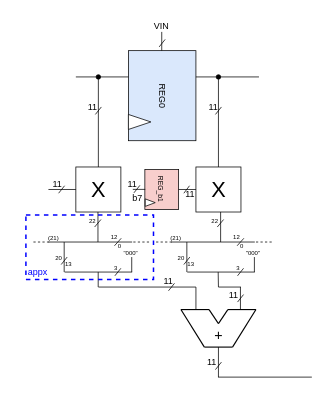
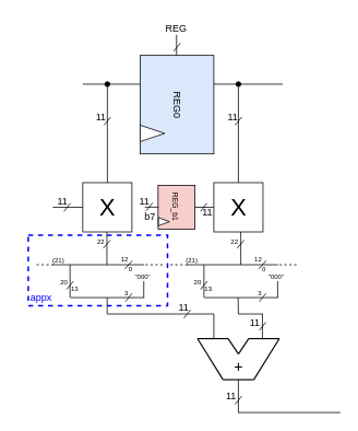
  <mxCell id="0" />
  <mxCell id="1" parent="0" />
  <mxCell id="2" value="11" style="text;html=1;whiteSpace=wrap;strokeColor=none;fillColor=none;align=center;verticalAlign=middle;rounded=0;" vertex="1" parent="1"><mxGeometry x="146.33" y="229.5" width="60" height="30" as="geometry" /></mxCell>
  <mxCell id="3" value="REG0" style="rounded=0;whiteSpace=wrap;html=1;rotation=90;fillColor=#dae8fc;" parent="1" vertex="1"><mxGeometry x="155.545" y="82.005" width="120" height="90" as="geometry" /></mxCell>
  <mxCell id="4" value="" style="triangle;whiteSpace=wrap;html=1;" parent="1" vertex="1"><mxGeometry x="170.545" y="152.005" width="30" height="20" as="geometry" /></mxCell>
  <mxCell id="5" value="" style="endArrow=none;html=1;rounded=0;" parent="1" edge="1"><mxGeometry width="50" height="50" relative="1" as="geometry"><mxPoint x="100.545" y="102.005" as="sourcePoint" /><mxPoint x="170.545" y="102.005" as="targetPoint" /></mxGeometry></mxCell>
  <mxCell id="6" value="" style="endArrow=none;html=1;rounded=0;" parent="1" edge="1"><mxGeometry width="50" height="50" relative="1" as="geometry"><mxPoint x="260.545" y="102.005" as="sourcePoint" /><mxPoint x="344.545" y="102.005" as="targetPoint" /></mxGeometry></mxCell>
  <mxCell id="7" value="" style="endArrow=oval;html=1;rounded=0;startArrow=none;startFill=0;endFill=1;" parent="1" edge="1"><mxGeometry width="50" height="50" relative="1" as="geometry"><mxPoint x="130.545" y="222.005" as="sourcePoint" /><mxPoint x="130.545" y="102.005" as="targetPoint" /></mxGeometry></mxCell>
  <mxCell id="8" value="&lt;div style=&quot;line-height: 230%;&quot;&gt;&lt;font style=&quot;font-size: 29px; line-height: 140%;&quot;&gt;X&lt;/font&gt;&lt;/div&gt;" style="whiteSpace=wrap;html=1;aspect=fixed;" parent="1" vertex="1"><mxGeometry x="100.545" y="222.005" width="60" height="60" as="geometry" /></mxCell>
  <mxCell id="9" value="" style="endArrow=none;html=1;rounded=0;" parent="1" edge="1"><mxGeometry width="50" height="50" relative="1" as="geometry"><mxPoint x="130" y="322" as="sourcePoint" /><mxPoint x="130" y="282.005" as="targetPoint" /></mxGeometry></mxCell>
  <mxCell id="10" value="" style="endArrow=oval;html=1;rounded=0;startArrow=none;startFill=0;endFill=1;" parent="1" edge="1"><mxGeometry width="50" height="50" relative="1" as="geometry"><mxPoint x="290.545" y="222.005" as="sourcePoint" /><mxPoint x="290.545" y="102.005" as="targetPoint" /></mxGeometry></mxCell>
  <mxCell id="11" value="&lt;div style=&quot;line-height: 230%;&quot;&gt;&lt;font style=&quot;font-size: 29px; line-height: 140%;&quot;&gt;X&lt;/font&gt;&lt;/div&gt;" style="whiteSpace=wrap;html=1;aspect=fixed;" parent="1" vertex="1"><mxGeometry x="260.545" y="222.005" width="60" height="60" as="geometry" /></mxCell>
  <mxCell id="12" value="" style="endArrow=none;html=1;rounded=0;strokeWidth=1.5;" parent="1" edge="1"><mxGeometry width="50" height="50" relative="1" as="geometry"><mxPoint x="240.545" y="412.005" as="sourcePoint" /><mxPoint x="278.045" y="412.005" as="targetPoint" /></mxGeometry></mxCell>
  <mxCell id="13" value="" style="endArrow=none;html=1;rounded=0;strokeWidth=1.5;" parent="1" edge="1"><mxGeometry width="50" height="50" relative="1" as="geometry"><mxPoint x="303.045" y="412.005" as="sourcePoint" /><mxPoint x="340.545" y="412.005" as="targetPoint" /></mxGeometry></mxCell>
  <mxCell id="14" value="" style="endArrow=none;html=1;rounded=0;strokeWidth=1.5;" parent="1" edge="1"><mxGeometry width="50" height="50" relative="1" as="geometry"><mxPoint x="271.795" y="462.005" as="sourcePoint" /><mxPoint x="309.295" y="462.005" as="targetPoint" /></mxGeometry></mxCell>
  <mxCell id="15" value="" style="endArrow=none;html=1;rounded=0;strokeWidth=1.5;" parent="1" edge="1"><mxGeometry width="50" height="50" relative="1" as="geometry"><mxPoint x="309.295" y="462.005" as="sourcePoint" /><mxPoint x="340.545" y="412.005" as="targetPoint" /></mxGeometry></mxCell>
  <mxCell id="16" value="" style="endArrow=none;html=1;rounded=0;strokeWidth=1.5;" parent="1" edge="1"><mxGeometry width="50" height="50" relative="1" as="geometry"><mxPoint x="240.545" y="412.005" as="sourcePoint" /><mxPoint x="271.795" y="462.005" as="targetPoint" /></mxGeometry></mxCell>
  <mxCell id="17" value="" style="endArrow=none;html=1;rounded=0;strokeWidth=1.5;" parent="1" edge="1"><mxGeometry width="50" height="50" relative="1" as="geometry"><mxPoint x="278.045" y="412.005" as="sourcePoint" /><mxPoint x="290.545" y="430.755" as="targetPoint" /></mxGeometry></mxCell>
  <mxCell id="18" value="" style="endArrow=none;html=1;rounded=0;strokeWidth=1.5;" parent="1" edge="1"><mxGeometry width="50" height="50" relative="1" as="geometry"><mxPoint x="303.045" y="412.005" as="sourcePoint" /><mxPoint x="290.545" y="430.755" as="targetPoint" /></mxGeometry></mxCell>
  <mxCell id="19" value="" style="endArrow=none;html=1;rounded=0;entryX=0.5;entryY=1;entryDx=0;entryDy=0;" parent="1" edge="1"><mxGeometry width="50" height="50" relative="1" as="geometry"><mxPoint x="130.305" y="382.005" as="sourcePoint" /><mxPoint x="130.305" y="362.005" as="targetPoint" /></mxGeometry></mxCell>
  <mxCell id="20" value="" style="endArrow=none;html=1;rounded=0;" parent="1" edge="1"><mxGeometry width="50" height="50" relative="1" as="geometry"><mxPoint x="130.545" y="382.005" as="sourcePoint" /><mxPoint x="260.545" y="382.005" as="targetPoint" /></mxGeometry></mxCell>
  <mxCell id="21" value="" style="endArrow=none;html=1;rounded=0;" parent="1" edge="1"><mxGeometry width="50" height="50" relative="1" as="geometry"><mxPoint x="260.545" y="412.005" as="sourcePoint" /><mxPoint x="260.545" y="382.005" as="targetPoint" /></mxGeometry></mxCell>
  <mxCell id="22" value="" style="endArrow=none;html=1;rounded=0;" parent="1" edge="1"><mxGeometry width="50" height="50" relative="1" as="geometry"><mxPoint x="290.545" y="502.005" as="sourcePoint" /><mxPoint x="290.545" y="462.005" as="targetPoint" /></mxGeometry></mxCell>
  <mxCell id="23" value="" style="endArrow=none;html=1;rounded=0;" parent="1" edge="1"><mxGeometry width="50" height="50" relative="1" as="geometry"><mxPoint x="290.545" y="382.005" as="sourcePoint" /><mxPoint x="290.205" y="362.005" as="targetPoint" /></mxGeometry></mxCell>
  <mxCell id="24" value="" style="endArrow=none;html=1;rounded=0;" parent="1" edge="1"><mxGeometry width="50" height="50" relative="1" as="geometry"><mxPoint x="319.855" y="412.005" as="sourcePoint" /><mxPoint x="319.855" y="382.005" as="targetPoint" /></mxGeometry></mxCell>
  <mxCell id="25" value="" style="endArrow=none;html=1;rounded=0;" parent="1" edge="1"><mxGeometry width="50" height="50" relative="1" as="geometry"><mxPoint x="290.545" y="382.005" as="sourcePoint" /><mxPoint x="320.545" y="382.005" as="targetPoint" /></mxGeometry></mxCell>
  <mxCell id="26" value="" style="endArrow=none;html=1;rounded=0;" parent="1" edge="1"><mxGeometry width="50" height="50" relative="1" as="geometry"><mxPoint x="290" y="502" as="sourcePoint" /><mxPoint x="415" y="502" as="targetPoint" /></mxGeometry></mxCell>
  <mxCell id="27" value="" style="endArrow=none;html=1;rounded=0;startArrow=none;startFill=0;endFill=0;" parent="1" edge="1"><mxGeometry width="50" height="50" relative="1" as="geometry"><mxPoint x="215" y="67" as="sourcePoint" /><mxPoint x="215" y="42" as="targetPoint" /></mxGeometry></mxCell>
  <mxCell id="28" value="" style="endArrow=none;html=1;rounded=0;" parent="1" edge="1"><mxGeometry width="50" height="50" relative="1" as="geometry"><mxPoint x="64" y="322" as="sourcePoint" /><mxPoint x="175.55" y="322" as="targetPoint" /></mxGeometry></mxCell>
  <mxCell id="29" value="" style="endArrow=none;html=1;rounded=0;" parent="1" edge="1"><mxGeometry width="50" height="50" relative="1" as="geometry"><mxPoint x="85.55" y="362" as="sourcePoint" /><mxPoint x="175.55" y="362" as="targetPoint" /></mxGeometry></mxCell>
  <mxCell id="30" value="" style="endArrow=none;html=1;rounded=0;" parent="1" edge="1"><mxGeometry width="50" height="50" relative="1" as="geometry"><mxPoint x="175" y="362" as="sourcePoint" /><mxPoint x="175" y="342" as="targetPoint" /></mxGeometry></mxCell>
  <mxCell id="31" value="" style="endArrow=none;html=1;rounded=0;" parent="1" edge="1"><mxGeometry width="50" height="50" relative="1" as="geometry"><mxPoint x="85" y="362" as="sourcePoint" /><mxPoint x="85" y="322" as="targetPoint" /></mxGeometry></mxCell>
  <mxCell id="32" value="" style="endArrow=none;html=1;rounded=0;dashed=1;" parent="1" edge="1"><mxGeometry width="50" height="50" relative="1" as="geometry"><mxPoint x="177.1" y="322" as="sourcePoint" /><mxPoint x="200.55" y="322" as="targetPoint" /></mxGeometry></mxCell>
  <mxCell id="33" value="" style="endArrow=none;html=1;rounded=0;" parent="1" edge="1"><mxGeometry width="50" height="50" relative="1" as="geometry"><mxPoint x="125.55" y="302" as="sourcePoint" /><mxPoint x="134" y="292" as="targetPoint" /></mxGeometry></mxCell>
  <mxCell id="34" value="" style="endArrow=none;html=1;rounded=0;" parent="1" edge="1"><mxGeometry width="50" height="50" relative="1" as="geometry"><mxPoint x="81" y="352" as="sourcePoint" /><mxPoint x="89" y="342" as="targetPoint" /></mxGeometry></mxCell>
  <mxCell id="35" value="" style="endArrow=none;html=1;rounded=0;" parent="1" edge="1"><mxGeometry width="50" height="50" relative="1" as="geometry"><mxPoint x="152.55" y="367" as="sourcePoint" /><mxPoint x="160.55" y="357" as="targetPoint" /></mxGeometry></mxCell>
  <mxCell id="36" value="" style="endArrow=none;html=1;rounded=0;" parent="1" edge="1"><mxGeometry width="50" height="50" relative="1" as="geometry"><mxPoint x="224" y="387" as="sourcePoint" /><mxPoint x="232" y="377" as="targetPoint" /></mxGeometry></mxCell>
  <mxCell id="37" value="" style="endArrow=none;html=1;rounded=0;" parent="1" edge="1"><mxGeometry width="50" height="50" relative="1" as="geometry"><mxPoint x="316" y="402" as="sourcePoint" /><mxPoint x="324" y="392" as="targetPoint" /></mxGeometry></mxCell>
  <mxCell id="38" value="" style="endArrow=none;html=1;rounded=0;" parent="1" edge="1"><mxGeometry width="50" height="50" relative="1" as="geometry"><mxPoint x="286.55" y="492" as="sourcePoint" /><mxPoint x="294.55" y="482" as="targetPoint" /></mxGeometry></mxCell>
  <mxCell id="39" value="" style="endArrow=none;html=1;rounded=0;" parent="1" edge="1"><mxGeometry width="50" height="50" relative="1" as="geometry"><mxPoint x="126.55" y="152" as="sourcePoint" /><mxPoint x="134.55" y="142" as="targetPoint" /></mxGeometry></mxCell>
  <mxCell id="40" value="" style="endArrow=none;html=1;rounded=0;" parent="1" edge="1"><mxGeometry width="50" height="50" relative="1" as="geometry"><mxPoint x="286.55" y="152" as="sourcePoint" /><mxPoint x="294.55" y="142" as="targetPoint" /></mxGeometry></mxCell>
  <mxCell id="41" value="" style="endArrow=none;html=1;rounded=0;" parent="1" edge="1"><mxGeometry width="50" height="50" relative="1" as="geometry"><mxPoint x="211.55" y="62" as="sourcePoint" /><mxPoint x="219.55" y="52" as="targetPoint" /></mxGeometry></mxCell>
  <mxCell id="42" value="" style="endArrow=none;html=1;rounded=0;" parent="1" edge="1"><mxGeometry width="50" height="50" relative="1" as="geometry"><mxPoint x="64" y="252" as="sourcePoint" /><mxPoint x="100.55" y="252" as="targetPoint" /></mxGeometry></mxCell>
  <mxCell id="43" value="" style="endArrow=none;html=1;rounded=0;" parent="1" edge="1"><mxGeometry width="50" height="50" relative="1" as="geometry"><mxPoint x="77.55" y="257" as="sourcePoint" /><mxPoint x="85.55" y="247" as="targetPoint" /></mxGeometry></mxCell>
  <mxCell id="44" value="" style="endArrow=none;html=1;rounded=0;" parent="1" edge="1"><mxGeometry width="50" height="50" relative="1" as="geometry"><mxPoint x="234" y="252" as="sourcePoint" /><mxPoint x="260.55" y="252" as="targetPoint" /></mxGeometry></mxCell>
  <mxCell id="45" value="" style="endArrow=none;html=1;rounded=0;" parent="1" edge="1"><mxGeometry width="50" height="50" relative="1" as="geometry"><mxPoint x="244.45" y="257" as="sourcePoint" /><mxPoint x="252" y="247" as="targetPoint" /></mxGeometry></mxCell>
- <mxCell id="46" value="VIN" style="text;html=1;whiteSpace=wrap;strokeColor=none;fillColor=none;align=center;verticalAlign=middle;rounded=0;" vertex="1" parent="1"><mxGeometry x="185" y="20" width="60" height="30" as="geometry" /></mxCell>
+ <mxCell id="46" value="REG" style="text;html=1;whiteSpace=wrap;strokeColor=none;fillColor=none;align=center;verticalAlign=middle;rounded=0;" vertex="1" parent="1"><mxGeometry x="185" y="20" width="60" height="30" as="geometry" /></mxCell>
  <mxCell id="47" value="11" style="text;html=1;whiteSpace=wrap;strokeColor=none;fillColor=none;align=center;verticalAlign=middle;rounded=0;" vertex="1" parent="1"><mxGeometry x="93" y="127" width="60" height="30" as="geometry" /></mxCell>
  <mxCell id="48" value="11" style="text;html=1;whiteSpace=wrap;strokeColor=none;fillColor=none;align=center;verticalAlign=middle;rounded=0;" vertex="1" parent="1"><mxGeometry x="254" y="127" width="60" height="30" as="geometry" /></mxCell>
  <mxCell id="49" value="11" style="text;html=1;whiteSpace=wrap;strokeColor=none;fillColor=none;align=center;verticalAlign=middle;rounded=0;" vertex="1" parent="1"><mxGeometry x="46" y="230" width="60" height="30" as="geometry" /></mxCell>
  <mxCell id="50" value="" style="endArrow=none;html=1;rounded=0;dashed=1;" edge="1" parent="1"><mxGeometry width="50" height="50" relative="1" as="geometry"><mxPoint x="44" y="322" as="sourcePoint" /><mxPoint x="67.45" y="322" as="targetPoint" /></mxGeometry></mxCell>
  <mxCell id="51" value="" style="endArrow=none;html=1;rounded=0;" edge="1" parent="1"><mxGeometry width="50" height="50" relative="1" as="geometry"><mxPoint x="152" y="327" as="sourcePoint" /><mxPoint x="161" y="317" as="targetPoint" /></mxGeometry></mxCell>
  <mxCell id="52" value="(21)" style="text;html=1;whiteSpace=wrap;strokeColor=none;fillColor=none;align=center;verticalAlign=middle;rounded=0;fontSize=8;" vertex="1" parent="1"><mxGeometry x="40.55" y="302" width="60" height="30" as="geometry" /></mxCell>
  <mxCell id="53" value="12" style="text;html=1;whiteSpace=wrap;strokeColor=none;fillColor=none;align=center;verticalAlign=middle;rounded=0;fontSize=8;" vertex="1" parent="1"><mxGeometry x="122" y="301" width="60" height="30" as="geometry" /></mxCell>
  <mxCell id="54" value="0" style="text;html=1;whiteSpace=wrap;strokeColor=none;fillColor=none;align=center;verticalAlign=middle;rounded=0;fontSize=8;" vertex="1" parent="1"><mxGeometry x="129" y="313" width="60" height="30" as="geometry" /></mxCell>
  <mxCell id="55" value="20" style="text;html=1;whiteSpace=wrap;strokeColor=none;fillColor=none;align=center;verticalAlign=middle;rounded=0;fontSize=8;" vertex="1" parent="1"><mxGeometry x="48" y="329" width="60" height="30" as="geometry" /></mxCell>
  <mxCell id="56" value="13" style="text;html=1;whiteSpace=wrap;strokeColor=none;fillColor=none;align=center;verticalAlign=middle;rounded=0;fontSize=8;" vertex="1" parent="1"><mxGeometry x="61" y="336" width="60" height="30" as="geometry" /></mxCell>
  <mxCell id="57" value="3" style="text;html=1;whiteSpace=wrap;strokeColor=none;fillColor=none;align=center;verticalAlign=middle;rounded=0;fontSize=8;" vertex="1" parent="1"><mxGeometry x="124" y="342" width="60" height="30" as="geometry" /></mxCell>
  <mxCell id="58" value="&quot;000&quot;" style="text;html=1;whiteSpace=wrap;strokeColor=none;fillColor=none;align=center;verticalAlign=middle;rounded=0;fontSize=8;" vertex="1" parent="1"><mxGeometry x="144" y="322" width="60" height="30" as="geometry" /></mxCell>
  <mxCell id="59" value="22" style="text;html=1;whiteSpace=wrap;strokeColor=none;fillColor=none;align=center;verticalAlign=middle;rounded=0;fontSize=8;" vertex="1" parent="1"><mxGeometry x="93" y="279" width="60" height="30" as="geometry" /></mxCell>
  <mxCell id="60" value="&lt;font style=&quot;font-size: 12px;&quot;&gt;11&lt;/font&gt;" style="text;html=1;whiteSpace=wrap;strokeColor=none;fillColor=none;align=center;verticalAlign=middle;rounded=0;fontSize=8;" vertex="1" parent="1"><mxGeometry x="194" y="359" width="60" height="30" as="geometry" /></mxCell>
  <mxCell id="61" value="&lt;font style=&quot;font-size: 12px;&quot;&gt;11&lt;/font&gt;" style="text;html=1;whiteSpace=wrap;strokeColor=none;fillColor=none;align=center;verticalAlign=middle;rounded=0;fontSize=8;" vertex="1" parent="1"><mxGeometry x="281" y="378" width="60" height="30" as="geometry" /></mxCell>
  <mxCell id="62" value="" style="endArrow=none;html=1;rounded=0;" edge="1" parent="1"><mxGeometry width="50" height="50" relative="1" as="geometry"><mxPoint x="293.45" y="322" as="sourcePoint" /><mxPoint x="293.45" y="282.005" as="targetPoint" /></mxGeometry></mxCell>
  <mxCell id="63" value="" style="endArrow=none;html=1;rounded=0;" edge="1" parent="1"><mxGeometry width="50" height="50" relative="1" as="geometry"><mxPoint x="227.45" y="322" as="sourcePoint" /><mxPoint x="339" y="322" as="targetPoint" /></mxGeometry></mxCell>
  <mxCell id="64" value="" style="endArrow=none;html=1;rounded=0;" edge="1" parent="1"><mxGeometry width="50" height="50" relative="1" as="geometry"><mxPoint x="249" y="362" as="sourcePoint" /><mxPoint x="339" y="362" as="targetPoint" /></mxGeometry></mxCell>
  <mxCell id="65" value="" style="endArrow=none;html=1;rounded=0;" edge="1" parent="1"><mxGeometry width="50" height="50" relative="1" as="geometry"><mxPoint x="338.45" y="362" as="sourcePoint" /><mxPoint x="338.45" y="342" as="targetPoint" /></mxGeometry></mxCell>
  <mxCell id="66" value="" style="endArrow=none;html=1;rounded=0;" edge="1" parent="1"><mxGeometry width="50" height="50" relative="1" as="geometry"><mxPoint x="248.45" y="362" as="sourcePoint" /><mxPoint x="248.45" y="322" as="targetPoint" /></mxGeometry></mxCell>
  <mxCell id="67" value="" style="endArrow=none;html=1;rounded=0;dashed=1;" edge="1" parent="1"><mxGeometry width="50" height="50" relative="1" as="geometry"><mxPoint x="340.55" y="322" as="sourcePoint" /><mxPoint x="364" y="322" as="targetPoint" /></mxGeometry></mxCell>
  <mxCell id="68" value="" style="endArrow=none;html=1;rounded=0;" edge="1" parent="1"><mxGeometry width="50" height="50" relative="1" as="geometry"><mxPoint x="289" y="302" as="sourcePoint" /><mxPoint x="297.45" y="292" as="targetPoint" /></mxGeometry></mxCell>
  <mxCell id="69" value="" style="endArrow=none;html=1;rounded=0;" edge="1" parent="1"><mxGeometry width="50" height="50" relative="1" as="geometry"><mxPoint x="244.45" y="352" as="sourcePoint" /><mxPoint x="252.45" y="342" as="targetPoint" /></mxGeometry></mxCell>
  <mxCell id="70" value="" style="endArrow=none;html=1;rounded=0;" edge="1" parent="1"><mxGeometry width="50" height="50" relative="1" as="geometry"><mxPoint x="316" y="367" as="sourcePoint" /><mxPoint x="324" y="357" as="targetPoint" /></mxGeometry></mxCell>
  <mxCell id="71" value="" style="endArrow=none;html=1;rounded=0;dashed=1;" edge="1" parent="1"><mxGeometry width="50" height="50" relative="1" as="geometry"><mxPoint x="207.45" y="322" as="sourcePoint" /><mxPoint x="230.9" y="322" as="targetPoint" /></mxGeometry></mxCell>
  <mxCell id="72" value="" style="endArrow=none;html=1;rounded=0;" edge="1" parent="1"><mxGeometry width="50" height="50" relative="1" as="geometry"><mxPoint x="315.45" y="327" as="sourcePoint" /><mxPoint x="324.45" y="317" as="targetPoint" /></mxGeometry></mxCell>
  <mxCell id="73" value="(21)" style="text;html=1;whiteSpace=wrap;strokeColor=none;fillColor=none;align=center;verticalAlign=middle;rounded=0;fontSize=8;" vertex="1" parent="1"><mxGeometry x="204" y="302" width="60" height="30" as="geometry" /></mxCell>
  <mxCell id="74" value="12" style="text;html=1;whiteSpace=wrap;strokeColor=none;fillColor=none;align=center;verticalAlign=middle;rounded=0;fontSize=8;" vertex="1" parent="1"><mxGeometry x="285.45" y="301" width="60" height="30" as="geometry" /></mxCell>
  <mxCell id="75" value="0" style="text;html=1;whiteSpace=wrap;strokeColor=none;fillColor=none;align=center;verticalAlign=middle;rounded=0;fontSize=8;" vertex="1" parent="1"><mxGeometry x="292.45" y="313" width="60" height="30" as="geometry" /></mxCell>
  <mxCell id="76" value="20" style="text;html=1;whiteSpace=wrap;strokeColor=none;fillColor=none;align=center;verticalAlign=middle;rounded=0;fontSize=8;" vertex="1" parent="1"><mxGeometry x="211.45" y="329" width="60" height="30" as="geometry" /></mxCell>
  <mxCell id="77" value="13" style="text;html=1;whiteSpace=wrap;strokeColor=none;fillColor=none;align=center;verticalAlign=middle;rounded=0;fontSize=8;" vertex="1" parent="1"><mxGeometry x="224.45" y="336" width="60" height="30" as="geometry" /></mxCell>
  <mxCell id="78" value="3" style="text;html=1;whiteSpace=wrap;strokeColor=none;fillColor=none;align=center;verticalAlign=middle;rounded=0;fontSize=8;" vertex="1" parent="1"><mxGeometry x="287.45" y="342" width="60" height="30" as="geometry" /></mxCell>
  <mxCell id="79" value="&quot;000&quot;" style="text;html=1;whiteSpace=wrap;strokeColor=none;fillColor=none;align=center;verticalAlign=middle;rounded=0;fontSize=8;" vertex="1" parent="1"><mxGeometry x="307.45" y="322" width="60" height="30" as="geometry" /></mxCell>
  <mxCell id="80" value="22" style="text;html=1;whiteSpace=wrap;strokeColor=none;fillColor=none;align=center;verticalAlign=middle;rounded=0;fontSize=8;" vertex="1" parent="1"><mxGeometry x="256.45" y="279" width="60" height="30" as="geometry" /></mxCell>
  <mxCell id="81" value="&lt;font style=&quot;font-size: 12px;&quot;&gt;11&lt;/font&gt;" style="text;html=1;whiteSpace=wrap;strokeColor=none;fillColor=none;align=center;verticalAlign=middle;rounded=0;fontSize=8;" vertex="1" parent="1"><mxGeometry x="252" y="468" width="60" height="30" as="geometry" /></mxCell>
  <mxCell id="82" value="11" style="text;html=1;whiteSpace=wrap;strokeColor=none;fillColor=none;align=center;verticalAlign=middle;rounded=0;" vertex="1" parent="1"><mxGeometry x="223" y="244" width="60" height="30" as="geometry" /></mxCell>
  <mxCell id="83" value="&lt;font style=&quot;font-size: 9px;&quot;&gt;REG_b1&lt;/font&gt;" style="rounded=0;whiteSpace=wrap;html=1;rotation=90;container=0;fillColor=#f8cecc;" vertex="1" parent="1"><mxGeometry x="188.333" y="229.5" width="53.333" height="45" as="geometry" /></mxCell>
  <mxCell id="84" value="" style="triangle;whiteSpace=wrap;html=1;container=0;" vertex="1" parent="1"><mxGeometry x="193" y="264.5" width="13.333" height="10" as="geometry" /></mxCell>
  <mxCell id="85" value="" style="endArrow=none;html=1;rounded=0;" edge="1" parent="1"><mxGeometry width="50" height="50" relative="1" as="geometry"><mxPoint x="176.45" y="251.84" as="sourcePoint" /><mxPoint x="193" y="251.84" as="targetPoint" /></mxGeometry></mxCell>
  <mxCell id="86" value="" style="endArrow=none;html=1;rounded=0;" edge="1" parent="1"><mxGeometry width="50" height="50" relative="1" as="geometry"><mxPoint x="177.88" y="256.5" as="sourcePoint" /><mxPoint x="185.88" y="246.5" as="targetPoint" /></mxGeometry></mxCell>
  <mxCell id="87" value="b7" style="text;html=1;whiteSpace=wrap;strokeColor=none;fillColor=none;align=center;verticalAlign=middle;rounded=0;" vertex="1" parent="1"><mxGeometry x="153" y="249" width="60" height="30" as="geometry" /></mxCell>
  <mxCell id="88" value="&lt;font style=&quot;font-size: 19px;&quot;&gt;+&lt;/font&gt;" style="text;html=1;whiteSpace=wrap;strokeColor=none;fillColor=none;align=center;verticalAlign=middle;rounded=0;" vertex="1" parent="1"><mxGeometry x="260.55" y="432" width="60" height="30" as="geometry" /></mxCell>
  <mxCell id="89" value="" style="rounded=0;whiteSpace=wrap;html=1;dashed=1;fillColor=none;strokeColor=light-dark(#0000FF,#EDEDED);strokeWidth=2;" vertex="1" parent="1"><mxGeometry x="34" y="286" width="170" height="86" as="geometry" /></mxCell>
  <mxCell id="90" value="&lt;font style=&quot;color: light-dark(rgb(0, 0, 255), rgb(237, 237, 237));&quot;&gt;appx&lt;/font&gt;" style="text;html=1;whiteSpace=wrap;strokeColor=none;fillColor=none;align=center;verticalAlign=middle;rounded=0;" vertex="1" parent="1"><mxGeometry x="20" y="348" width="60" height="30" as="geometry" /></mxCell>
